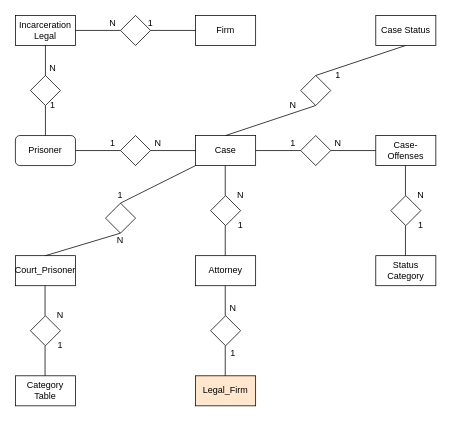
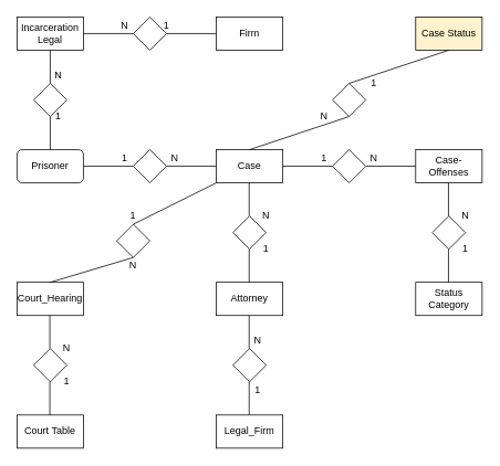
  <mxCell id="0" />
  <mxCell id="1" parent="0" />
  <mxCell id="2" value="Prisoner" style="whiteSpace=wrap;html=1;rounded=1;" parent="1" vertex="1"><mxGeometry x="20" y="180" width="80" height="40" as="geometry" /></mxCell>
  <mxCell id="3" value="Incarceration Legal" style="rounded=0;whiteSpace=wrap;html=1;" parent="1" vertex="1"><mxGeometry x="20" y="20" width="80" height="40" as="geometry" /></mxCell>
  <mxCell id="4" value="Case" style="rounded=0;whiteSpace=wrap;html=1;" parent="1" vertex="1"><mxGeometry x="260" y="180" width="80" height="40" as="geometry" /></mxCell>
  <mxCell id="5" value="Case-Offenses" style="rounded=0;whiteSpace=wrap;html=1;" parent="1" vertex="1"><mxGeometry x="500" y="180" width="80" height="40" as="geometry" /></mxCell>
- <mxCell id="6" value="Legal_Firm" style="rounded=0;whiteSpace=wrap;html=1;fillColor=#ffe6cc;" parent="1" vertex="1"><mxGeometry x="260" y="500" width="80" height="40" as="geometry" /></mxCell>
- <mxCell id="7" value="Court_Prisoner" style="rounded=0;whiteSpace=wrap;html=1;" parent="1" vertex="1"><mxGeometry x="20" y="340" width="80" height="40" as="geometry" /></mxCell>
+ <mxCell id="6" value="Legal_Firm" style="rounded=0;whiteSpace=wrap;html=1;" parent="1" vertex="1"><mxGeometry x="260" y="500" width="80" height="40" as="geometry" /></mxCell>
+ <mxCell id="7" value="Court_Hearing" style="rounded=0;whiteSpace=wrap;html=1;" parent="1" vertex="1"><mxGeometry x="20" y="340" width="80" height="40" as="geometry" /></mxCell>
  <mxCell id="8" value="Attorney" style="rounded=0;whiteSpace=wrap;html=1;" parent="1" vertex="1"><mxGeometry x="260" y="340" width="80" height="40" as="geometry" /></mxCell>
  <mxCell id="9" value="" style="rhombus;whiteSpace=wrap;html=1;" parent="1" vertex="1"><mxGeometry x="40" y="100" width="40" height="40" as="geometry" /></mxCell>
  <mxCell id="10" value="" style="endArrow=none;html=1;exitX=0.5;exitY=0;exitDx=0;exitDy=0;entryX=0.5;entryY=1;entryDx=0;entryDy=0;" parent="1" source="2" target="9" edge="1"><mxGeometry width="50" height="50" relative="1" as="geometry"><mxPoint x="270" y="320" as="sourcePoint" /><mxPoint x="320" y="270" as="targetPoint" /></mxGeometry></mxCell>
  <mxCell id="11" value="" style="endArrow=none;html=1;exitX=0.5;exitY=0;exitDx=0;exitDy=0;entryX=0.5;entryY=1;entryDx=0;entryDy=0;" parent="1" source="9" target="3" edge="1"><mxGeometry width="50" height="50" relative="1" as="geometry"><mxPoint x="270" y="320" as="sourcePoint" /><mxPoint x="320" y="270" as="targetPoint" /></mxGeometry></mxCell>
  <mxCell id="12" value="" style="rhombus;whiteSpace=wrap;html=1;" parent="1" vertex="1"><mxGeometry x="160" y="180" width="40" height="40" as="geometry" /></mxCell>
  <mxCell id="13" value="" style="endArrow=none;html=1;exitX=1;exitY=0.5;exitDx=0;exitDy=0;entryX=0;entryY=0.5;entryDx=0;entryDy=0;" parent="1" source="2" target="12" edge="1"><mxGeometry width="50" height="50" relative="1" as="geometry"><mxPoint x="270" y="320" as="sourcePoint" /><mxPoint x="320" y="270" as="targetPoint" /></mxGeometry></mxCell>
  <mxCell id="14" value="" style="rhombus;whiteSpace=wrap;html=1;" parent="1" vertex="1"><mxGeometry x="140" y="270" width="40" height="40" as="geometry" /></mxCell>
  <mxCell id="15" value="" style="rhombus;whiteSpace=wrap;html=1;" parent="1" vertex="1"><mxGeometry x="400" y="180" width="40" height="40" as="geometry" /></mxCell>
  <mxCell id="16" value="" style="rhombus;whiteSpace=wrap;html=1;" parent="1" vertex="1"><mxGeometry x="280" y="420" width="40" height="40" as="geometry" /></mxCell>
  <mxCell id="17" value="" style="rhombus;whiteSpace=wrap;html=1;" parent="1" vertex="1"><mxGeometry x="280" y="260" width="40" height="40" as="geometry" /></mxCell>
  <mxCell id="18" value="" style="endArrow=none;html=1;exitX=0;exitY=0.5;exitDx=0;exitDy=0;entryX=1;entryY=0.5;entryDx=0;entryDy=0;" parent="1" source="4" target="12" edge="1"><mxGeometry width="50" height="50" relative="1" as="geometry"><mxPoint x="110" y="210" as="sourcePoint" /><mxPoint x="170" y="210" as="targetPoint" /></mxGeometry></mxCell>
  <mxCell id="19" value="" style="endArrow=none;html=1;exitX=0.5;exitY=0;exitDx=0;exitDy=0;entryX=0.5;entryY=1;entryDx=0;entryDy=0;" parent="1" source="7" target="14" edge="1"><mxGeometry width="50" height="50" relative="1" as="geometry"><mxPoint x="270" y="220" as="sourcePoint" /><mxPoint x="320" y="170" as="targetPoint" /></mxGeometry></mxCell>
  <mxCell id="20" value="" style="endArrow=none;html=1;exitX=0.5;exitY=0;exitDx=0;exitDy=0;entryX=0;entryY=1;entryDx=0;entryDy=0;" parent="1" source="14" target="4" edge="1"><mxGeometry width="50" height="50" relative="1" as="geometry"><mxPoint x="270" y="220" as="sourcePoint" /><mxPoint x="320" y="170" as="targetPoint" /></mxGeometry></mxCell>
  <mxCell id="21" value="" style="endArrow=none;html=1;exitX=0.5;exitY=0;exitDx=0;exitDy=0;entryX=0.5;entryY=1;entryDx=0;entryDy=0;" parent="1" edge="1"><mxGeometry width="50" height="50" relative="1" as="geometry"><mxPoint x="299.5" y="340" as="sourcePoint" /><mxPoint x="299.5" y="300" as="targetPoint" /></mxGeometry></mxCell>
  <mxCell id="22" value="" style="endArrow=none;html=1;exitX=0.5;exitY=0;exitDx=0;exitDy=0;entryX=0.5;entryY=1;entryDx=0;entryDy=0;" parent="1" edge="1"><mxGeometry width="50" height="50" relative="1" as="geometry"><mxPoint x="299.5" y="260" as="sourcePoint" /><mxPoint x="299.5" y="220" as="targetPoint" /></mxGeometry></mxCell>
  <mxCell id="23" value="" style="endArrow=none;html=1;exitX=0.5;exitY=0;exitDx=0;exitDy=0;entryX=0.5;entryY=1;entryDx=0;entryDy=0;" parent="1" edge="1"><mxGeometry width="50" height="50" relative="1" as="geometry"><mxPoint x="299.5" y="420" as="sourcePoint" /><mxPoint x="299.5" y="380" as="targetPoint" /></mxGeometry></mxCell>
  <mxCell id="24" value="" style="endArrow=none;html=1;exitX=0.5;exitY=0;exitDx=0;exitDy=0;entryX=0.5;entryY=1;entryDx=0;entryDy=0;" parent="1" edge="1"><mxGeometry width="50" height="50" relative="1" as="geometry"><mxPoint x="299.5" y="500" as="sourcePoint" /><mxPoint x="299.5" y="460" as="targetPoint" /></mxGeometry></mxCell>
  <mxCell id="25" value="" style="endArrow=none;html=1;exitX=1;exitY=0.5;exitDx=0;exitDy=0;entryX=0;entryY=0.5;entryDx=0;entryDy=0;" parent="1" source="4" target="15" edge="1"><mxGeometry width="50" height="50" relative="1" as="geometry"><mxPoint x="120" y="400" as="sourcePoint" /><mxPoint x="250" y="330" as="targetPoint" /></mxGeometry></mxCell>
  <mxCell id="26" value="" style="endArrow=none;html=1;exitX=0;exitY=0.5;exitDx=0;exitDy=0;entryX=0.5;entryY=1;entryDx=0;entryDy=0;" parent="1" source="5" edge="1"><mxGeometry width="50" height="50" relative="1" as="geometry"><mxPoint x="440" y="240" as="sourcePoint" /><mxPoint x="440" y="200" as="targetPoint" /></mxGeometry></mxCell>
  <mxCell id="27" value="1" style="text;html=1;strokeColor=none;fillColor=none;align=center;verticalAlign=middle;whiteSpace=wrap;rounded=0;" parent="1" vertex="1"><mxGeometry x="140" y="250" width="40" height="20" as="geometry" /></mxCell>
  <mxCell id="28" value="N" style="text;html=1;strokeColor=none;fillColor=none;align=center;verticalAlign=middle;whiteSpace=wrap;rounded=0;" parent="1" vertex="1"><mxGeometry x="140" y="310" width="40" height="20" as="geometry" /></mxCell>
  <mxCell id="29" value="1" style="text;html=1;strokeColor=none;fillColor=none;align=center;verticalAlign=middle;whiteSpace=wrap;rounded=0;" parent="1" vertex="1"><mxGeometry x="130" y="180" width="40" height="20" as="geometry" /></mxCell>
  <mxCell id="30" value="N" style="text;html=1;strokeColor=none;fillColor=none;align=center;verticalAlign=middle;whiteSpace=wrap;rounded=0;" parent="1" vertex="1"><mxGeometry x="190" y="180" width="40" height="20" as="geometry" /></mxCell>
  <mxCell id="31" value="N" style="text;html=1;strokeColor=none;fillColor=none;align=center;verticalAlign=middle;whiteSpace=wrap;rounded=0;" parent="1" vertex="1"><mxGeometry x="430" y="180" width="40" height="20" as="geometry" /></mxCell>
  <mxCell id="32" value="1" style="text;html=1;strokeColor=none;fillColor=none;align=center;verticalAlign=middle;whiteSpace=wrap;rounded=0;" parent="1" vertex="1"><mxGeometry x="300" y="290" width="40" height="20" as="geometry" /></mxCell>
  <mxCell id="33" value="N" style="text;html=1;strokeColor=none;fillColor=none;align=center;verticalAlign=middle;whiteSpace=wrap;rounded=0;" parent="1" vertex="1"><mxGeometry x="300" y="250" width="40" height="20" as="geometry" /></mxCell>
  <mxCell id="34" value="1" style="text;html=1;strokeColor=none;fillColor=none;align=center;verticalAlign=middle;whiteSpace=wrap;rounded=0;" parent="1" vertex="1"><mxGeometry x="290" y="460" width="40" height="20" as="geometry" /></mxCell>
  <mxCell id="35" value="N" style="text;html=1;strokeColor=none;fillColor=none;align=center;verticalAlign=middle;whiteSpace=wrap;rounded=0;" parent="1" vertex="1"><mxGeometry x="290" y="400" width="40" height="20" as="geometry" /></mxCell>
  <mxCell id="36" value="Status Category" style="rounded=0;whiteSpace=wrap;html=1;" parent="1" vertex="1"><mxGeometry x="500" y="340" width="80" height="40" as="geometry" /></mxCell>
- <mxCell id="37" value="Category Table" style="rounded=0;whiteSpace=wrap;html=1;" parent="1" vertex="1"><mxGeometry x="20" y="500" width="80" height="40" as="geometry" /></mxCell>
+ <mxCell id="37" value="Court Table" style="rounded=0;whiteSpace=wrap;html=1;" parent="1" vertex="1"><mxGeometry x="20" y="500" width="80" height="40" as="geometry" /></mxCell>
  <mxCell id="38" value="Firm" style="rounded=0;whiteSpace=wrap;html=1;" parent="1" vertex="1"><mxGeometry x="260" y="20" width="80" height="40" as="geometry" /></mxCell>
  <mxCell id="39" value="" style="rhombus;whiteSpace=wrap;html=1;" parent="1" vertex="1"><mxGeometry x="520" y="260" width="40" height="40" as="geometry" /></mxCell>
  <mxCell id="40" value="" style="endArrow=none;html=1;exitX=0.5;exitY=0;exitDx=0;exitDy=0;entryX=0.5;entryY=1;entryDx=0;entryDy=0;" parent="1" edge="1"><mxGeometry width="50" height="50" relative="1" as="geometry"><mxPoint x="539.5" y="340" as="sourcePoint" /><mxPoint x="539.5" y="300" as="targetPoint" /></mxGeometry></mxCell>
  <mxCell id="41" value="" style="endArrow=none;html=1;exitX=0.5;exitY=0;exitDx=0;exitDy=0;entryX=0.5;entryY=1;entryDx=0;entryDy=0;" parent="1" edge="1"><mxGeometry width="50" height="50" relative="1" as="geometry"><mxPoint x="539.5" y="260" as="sourcePoint" /><mxPoint x="539.5" y="220" as="targetPoint" /></mxGeometry></mxCell>
  <mxCell id="42" value="" style="rhombus;whiteSpace=wrap;html=1;" parent="1" vertex="1"><mxGeometry x="40" y="420" width="40" height="40" as="geometry" /></mxCell>
  <mxCell id="43" value="" style="endArrow=none;html=1;exitX=0.5;exitY=0;exitDx=0;exitDy=0;entryX=0.5;entryY=1;entryDx=0;entryDy=0;" parent="1" edge="1"><mxGeometry width="50" height="50" relative="1" as="geometry"><mxPoint x="59.5" y="500" as="sourcePoint" /><mxPoint x="59.5" y="460" as="targetPoint" /></mxGeometry></mxCell>
  <mxCell id="44" value="" style="endArrow=none;html=1;exitX=0.5;exitY=0;exitDx=0;exitDy=0;entryX=0.5;entryY=1;entryDx=0;entryDy=0;" parent="1" edge="1"><mxGeometry width="50" height="50" relative="1" as="geometry"><mxPoint x="59.5" y="420" as="sourcePoint" /><mxPoint x="59.5" y="380" as="targetPoint" /></mxGeometry></mxCell>
  <mxCell id="45" value="1" style="text;html=1;strokeColor=none;fillColor=none;align=center;verticalAlign=middle;whiteSpace=wrap;rounded=0;" parent="1" vertex="1"><mxGeometry x="540" y="290" width="40" height="20" as="geometry" /></mxCell>
  <mxCell id="46" value="N" style="text;html=1;strokeColor=none;fillColor=none;align=center;verticalAlign=middle;whiteSpace=wrap;rounded=0;" parent="1" vertex="1"><mxGeometry x="540" y="250" width="40" height="20" as="geometry" /></mxCell>
  <mxCell id="47" value="1" style="text;html=1;strokeColor=none;fillColor=none;align=center;verticalAlign=middle;whiteSpace=wrap;rounded=0;" parent="1" vertex="1"><mxGeometry x="60" y="450" width="40" height="20" as="geometry" /></mxCell>
  <mxCell id="48" value="N" style="text;html=1;strokeColor=none;fillColor=none;align=center;verticalAlign=middle;whiteSpace=wrap;rounded=0;" parent="1" vertex="1"><mxGeometry x="60" y="410" width="40" height="20" as="geometry" /></mxCell>
  <mxCell id="49" value="" style="rhombus;whiteSpace=wrap;html=1;" parent="1" vertex="1"><mxGeometry x="160" y="20" width="40" height="40" as="geometry" /></mxCell>
  <mxCell id="50" value="" style="endArrow=none;html=1;exitX=1;exitY=0.5;exitDx=0;exitDy=0;entryX=0;entryY=0.5;entryDx=0;entryDy=0;" parent="1" target="49" edge="1"><mxGeometry width="50" height="50" relative="1" as="geometry"><mxPoint x="100" y="40" as="sourcePoint" /><mxPoint x="320" y="110" as="targetPoint" /></mxGeometry></mxCell>
  <mxCell id="51" value="" style="endArrow=none;html=1;exitX=0;exitY=0.5;exitDx=0;exitDy=0;entryX=1;entryY=0.5;entryDx=0;entryDy=0;" parent="1" target="49" edge="1"><mxGeometry width="50" height="50" relative="1" as="geometry"><mxPoint x="260" y="40" as="sourcePoint" /><mxPoint x="170" y="50" as="targetPoint" /></mxGeometry></mxCell>
  <mxCell id="52" value="1" style="text;html=1;strokeColor=none;fillColor=none;align=center;verticalAlign=middle;whiteSpace=wrap;rounded=0;" parent="1" vertex="1"><mxGeometry x="180" y="20" width="40" height="20" as="geometry" /></mxCell>
  <mxCell id="53" value="1" style="text;html=1;strokeColor=none;fillColor=none;align=center;verticalAlign=middle;whiteSpace=wrap;rounded=0;" parent="1" vertex="1"><mxGeometry x="50" y="130" width="40" height="20" as="geometry" /></mxCell>
  <mxCell id="54" value="N" style="text;html=1;strokeColor=none;fillColor=none;align=center;verticalAlign=middle;whiteSpace=wrap;rounded=0;" parent="1" vertex="1"><mxGeometry x="50" y="80" width="40" height="20" as="geometry" /></mxCell>
  <mxCell id="55" value="N" style="text;html=1;strokeColor=none;fillColor=none;align=center;verticalAlign=middle;whiteSpace=wrap;rounded=0;" parent="1" vertex="1"><mxGeometry x="130" y="20" width="40" height="20" as="geometry" /></mxCell>
  <mxCell id="56" value="" style="endArrow=none;html=1;entryX=0.5;entryY=1;entryDx=0;entryDy=0;" edge="1" parent="1" target="57"><mxGeometry width="50" height="50" relative="1" as="geometry"><mxPoint x="300" y="180" as="sourcePoint" /><mxPoint x="350" y="130" as="targetPoint" /></mxGeometry></mxCell>
  <mxCell id="57" value="" style="rhombus;whiteSpace=wrap;html=1;" vertex="1" parent="1"><mxGeometry x="400" y="100" width="40" height="40" as="geometry" /></mxCell>
  <mxCell id="58" value="" style="endArrow=none;html=1;entryX=0.5;entryY=1;entryDx=0;entryDy=0;" edge="1" parent="1"><mxGeometry width="50" height="50" relative="1" as="geometry"><mxPoint x="420" y="100" as="sourcePoint" /><mxPoint x="540" y="60" as="targetPoint" /></mxGeometry></mxCell>
- <mxCell id="59" value="Case Status" style="rounded=0;whiteSpace=wrap;html=1;" vertex="1" parent="1"><mxGeometry x="500" y="20" width="80" height="40" as="geometry" /></mxCell>
+ <mxCell id="59" value="Case Status" style="rounded=0;whiteSpace=wrap;html=1;fillColor=#fff2cc;" vertex="1" parent="1"><mxGeometry x="500" y="20" width="80" height="40" as="geometry" /></mxCell>
  <mxCell id="60" value="1" style="text;html=1;strokeColor=none;fillColor=none;align=center;verticalAlign=middle;whiteSpace=wrap;rounded=0;" vertex="1" parent="1"><mxGeometry x="370" y="180" width="40" height="20" as="geometry" /></mxCell>
  <mxCell id="61" value="1" style="text;html=1;strokeColor=none;fillColor=none;align=center;verticalAlign=middle;whiteSpace=wrap;rounded=0;" vertex="1" parent="1"><mxGeometry x="430" y="90" width="40" height="20" as="geometry" /></mxCell>
  <mxCell id="62" value="N" style="text;html=1;strokeColor=none;fillColor=none;align=center;verticalAlign=middle;whiteSpace=wrap;rounded=0;" vertex="1" parent="1"><mxGeometry x="370" y="130" width="40" height="20" as="geometry" /></mxCell>
